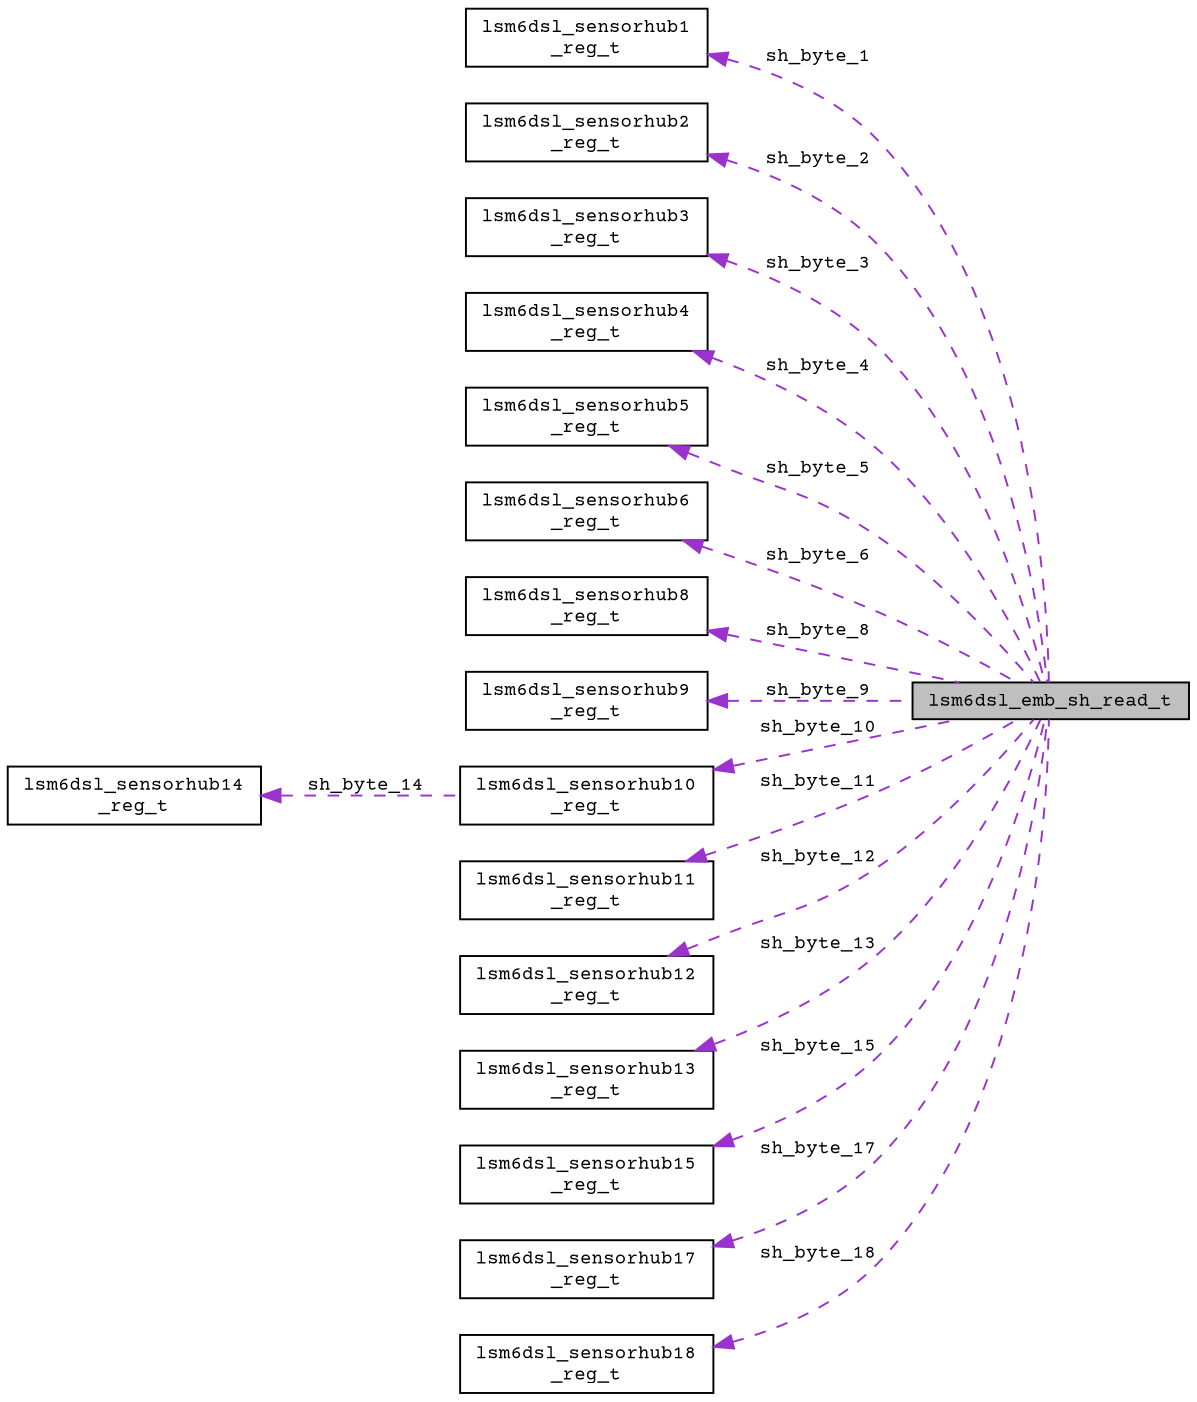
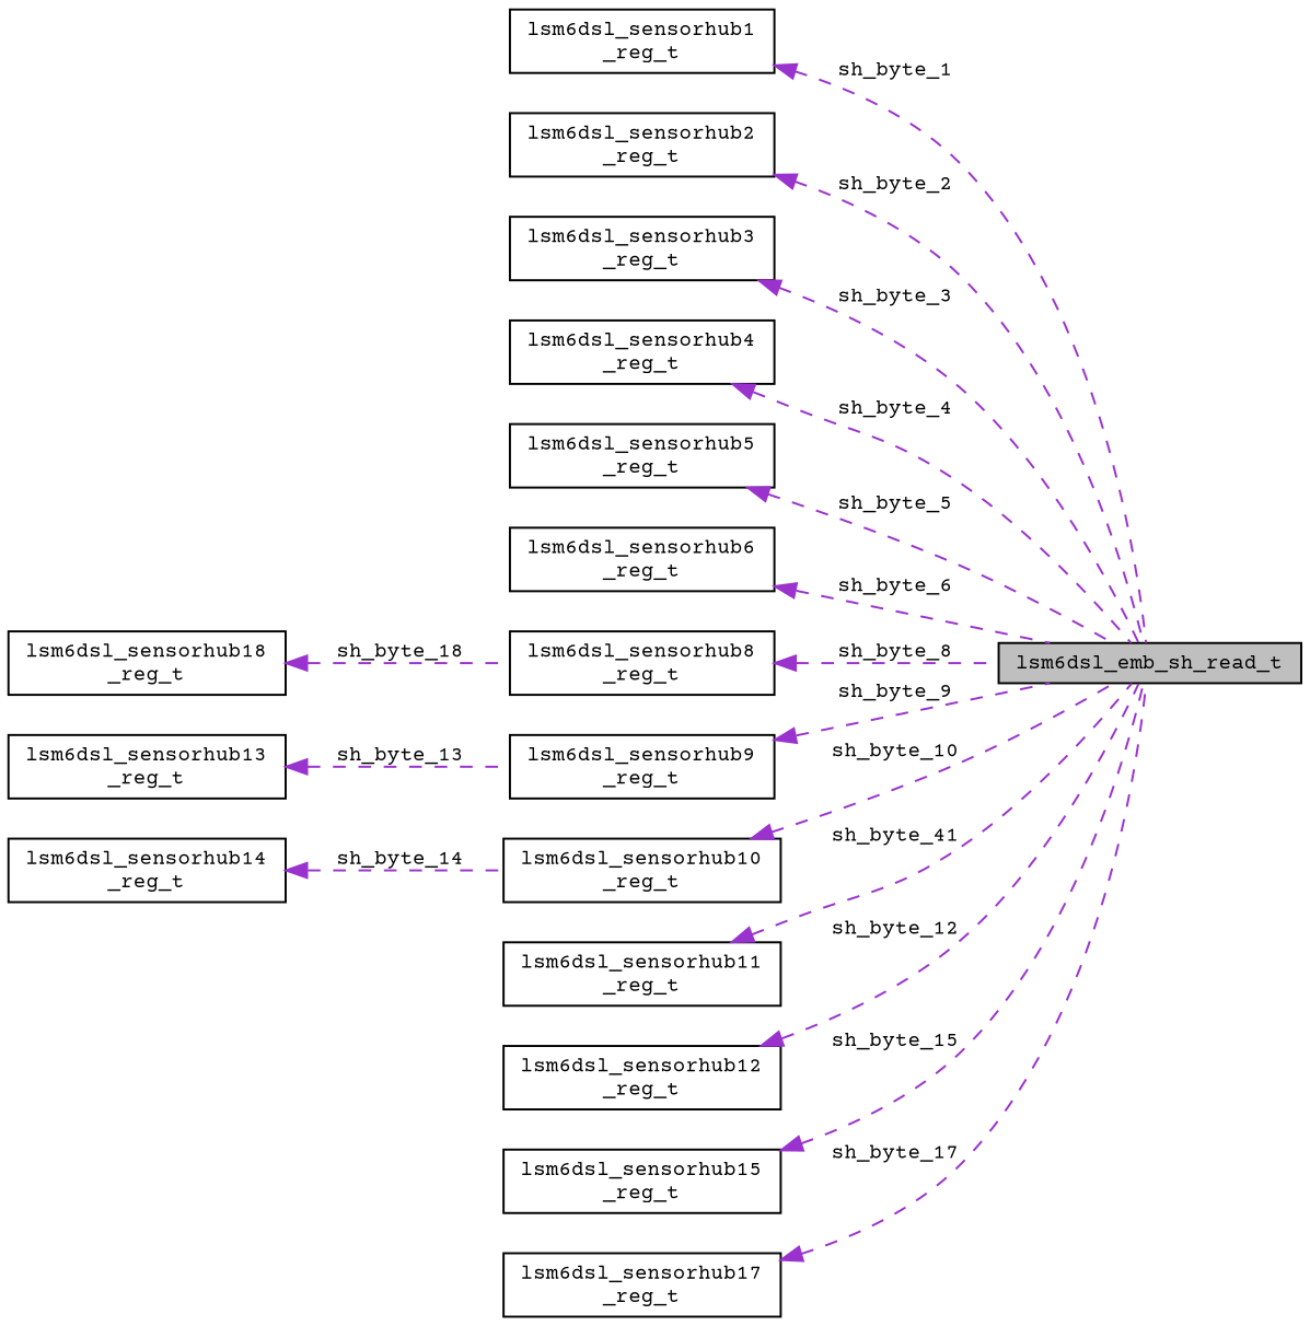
  digraph {
    fontname="Courier Prime"
    rankdir=LR
    node [color=black fillcolor=white fontname="Courier Prime" fontsize=10 shape=record style=filled]
    edge [color=darkorchid3 dir=back fontname="Courier Prime" fontsize=10 labelfontname=Helvetica labelfontsize=10 style=dashed]
    n1 [fillcolor=grey75 fontcolor=black height=0.2 label=lsm6dsl_emb_sh_read_t width=0.4]
    n2 [height=0.2 label="lsm6dsl_sensorhub1\l_reg_t" width=0.4]
    n3 [height=0.2 label="lsm6dsl_sensorhub2\l_reg_t" width=0.4]
    n4 [height=0.2 label="lsm6dsl_sensorhub3\l_reg_t" width=0.4]
    n5 [height=0.2 label="lsm6dsl_sensorhub4\l_reg_t" width=0.4]
    n6 [height=0.2 label="lsm6dsl_sensorhub5\l_reg_t" width=0.4]
    n7 [height=0.2 label="lsm6dsl_sensorhub6\l_reg_t" width=0.4]
    n8 [height=0.2 label="lsm6dsl_sensorhub8\l_reg_t" width=0.4]
    n9 [height=0.2 label="lsm6dsl_sensorhub9\l_reg_t" width=0.4]
    n10 [height=0.2 label="lsm6dsl_sensorhub10\l_reg_t" width=0.4]
    n11 [height=0.2 label="lsm6dsl_sensorhub11\l_reg_t" width=0.4]
    n12 [height=0.2 label="lsm6dsl_sensorhub12\l_reg_t" width=0.4]
    n13 [height=0.2 label="lsm6dsl_sensorhub13\l_reg_t" width=0.4]
    n14 [height=0.2 label="lsm6dsl_sensorhub14\l_reg_t" width=0.4]
    n15 [height=0.2 label="lsm6dsl_sensorhub15\l_reg_t" width=0.4]
    n16 [height=0.2 label="lsm6dsl_sensorhub17\l_reg_t" width=0.4]
    n17 [height=0.2 label="lsm6dsl_sensorhub18\l_reg_t" width=0.4]
    n2 -> n1 [label=" sh_byte_1"]
    n3 -> n1 [label=" sh_byte_2"]
    n4 -> n1 [label=" sh_byte_3"]
    n5 -> n1 [label=" sh_byte_4"]
    n6 -> n1 [label=" sh_byte_5"]
    n7 -> n1 [label=" sh_byte_6"]
    n8 -> n1 [label=" sh_byte_8"]
    n9 -> n1 [label=" sh_byte_9"]
    n10 -> n1 [label=" sh_byte_10"]
-   n11 -> n1 [label=" sh_byte_11"]
+   n11 -> n1 [label=" sh_byte_41"]
    n12 -> n1 [label=" sh_byte_12"]
-   n13 -> n1 [label=" sh_byte_13"]
+   n13 -> n9 [label=" sh_byte_13"]
    n14 -> n10 [label=" sh_byte_14"]
    n15 -> n1 [label=" sh_byte_15"]
    n16 -> n1 [label=" sh_byte_17"]
-   n17 -> n1 [label=" sh_byte_18"]
+   n17 -> n8 [label=" sh_byte_18"]
  }
